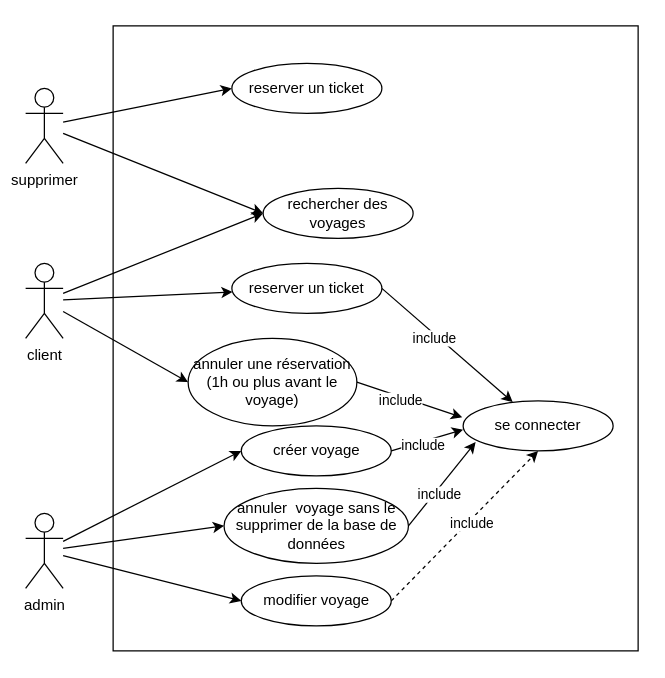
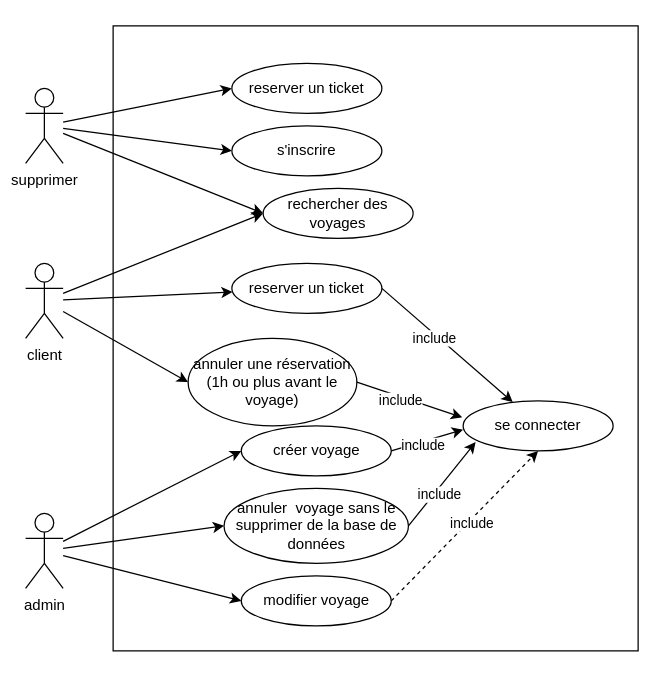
  <mxCell id="0" />
  <mxCell id="1" parent="0" />
  <mxCell id="2" value="" style="rounded=0;whiteSpace=wrap;html=1;" vertex="1" parent="1"><mxGeometry x="90" y="20" width="420" height="500" as="geometry" /></mxCell>
  <mxCell id="3" style="edgeStyle=none;html=1;entryX=0;entryY=0.5;entryDx=0;entryDy=0;" edge="1" parent="1" source="6" target="11"><mxGeometry relative="1" as="geometry" /></mxCell>
+ <mxCell id="4" style="edgeStyle=none;html=1;entryX=0;entryY=0.5;entryDx=0;entryDy=0;" edge="1" parent="1" source="6" target="12"><mxGeometry relative="1" as="geometry" /></mxCell>
  <mxCell id="5" style="edgeStyle=none;html=1;entryX=0;entryY=0.5;entryDx=0;entryDy=0;" edge="1" parent="1" source="6" target="13"><mxGeometry relative="1" as="geometry" /></mxCell>
  <mxCell id="6" value="supprimer" style="shape=umlActor;verticalLabelPosition=bottom;verticalAlign=top;html=1;outlineConnect=0;" vertex="1" parent="1"><mxGeometry x="20" y="70" width="30" height="60" as="geometry" /></mxCell>
  <mxCell id="7" style="edgeStyle=none;html=1;entryX=0;entryY=0.5;entryDx=0;entryDy=0;" edge="1" parent="1" source="10" target="13"><mxGeometry relative="1" as="geometry" /></mxCell>
  <mxCell id="8" style="edgeStyle=none;html=1;" edge="1" parent="1" source="10" target="16"><mxGeometry relative="1" as="geometry" /></mxCell>
  <mxCell id="9" style="edgeStyle=none;html=1;entryX=0;entryY=0.5;entryDx=0;entryDy=0;" edge="1" parent="1" source="10" target="17"><mxGeometry relative="1" as="geometry" /></mxCell>
  <mxCell id="10" value="client" style="shape=umlActor;verticalLabelPosition=bottom;verticalAlign=top;html=1;outlineConnect=0;" vertex="1" parent="1"><mxGeometry x="20" y="210" width="30" height="60" as="geometry" /></mxCell>
  <mxCell id="11" value="reserver un ticket" style="ellipse;whiteSpace=wrap;html=1;" vertex="1" parent="1"><mxGeometry x="185" y="50" width="120" height="40" as="geometry" /></mxCell>
+ <mxCell id="12" value="s'inscrire" style="ellipse;whiteSpace=wrap;html=1;" vertex="1" parent="1"><mxGeometry x="185" y="100" width="120" height="40" as="geometry" /></mxCell>
  <mxCell id="13" value="rechercher des voyages" style="ellipse;whiteSpace=wrap;html=1;" vertex="1" parent="1"><mxGeometry x="210" y="150" width="120" height="40" as="geometry" /></mxCell>
  <mxCell id="14" style="edgeStyle=none;html=1;entryX=0.331;entryY=0.026;entryDx=0;entryDy=0;entryPerimeter=0;exitX=1;exitY=0.5;exitDx=0;exitDy=0;" edge="1" parent="1" source="16" target="27"><mxGeometry relative="1" as="geometry" /></mxCell>
  <mxCell id="15" value="include" style="edgeLabel;html=1;align=center;verticalAlign=middle;resizable=0;points=[];" vertex="1" connectable="0" parent="14"><mxGeometry x="-0.174" y="-3" relative="1" as="geometry"><mxPoint as="offset" /></mxGeometry></mxCell>
  <mxCell id="16" value="reserver un ticket" style="ellipse;whiteSpace=wrap;html=1;" vertex="1" parent="1"><mxGeometry x="185" y="210" width="120" height="40" as="geometry" /></mxCell>
  <mxCell id="17" value="annuler une réservation (1h ou plus avant le voyage)" style="ellipse;whiteSpace=wrap;html=1;" vertex="1" parent="1"><mxGeometry x="150" y="270" width="135" height="70" as="geometry" /></mxCell>
  <mxCell id="18" style="edgeStyle=none;html=1;entryX=0;entryY=0.5;entryDx=0;entryDy=0;" edge="1" parent="1" source="21" target="22"><mxGeometry relative="1" as="geometry" /></mxCell>
  <mxCell id="19" style="edgeStyle=none;html=1;entryX=0;entryY=0.5;entryDx=0;entryDy=0;" edge="1" parent="1" source="21" target="23"><mxGeometry relative="1" as="geometry" /></mxCell>
  <mxCell id="20" style="edgeStyle=none;html=1;entryX=0;entryY=0.5;entryDx=0;entryDy=0;" edge="1" parent="1" source="21" target="26"><mxGeometry relative="1" as="geometry" /></mxCell>
  <mxCell id="21" value="admin" style="shape=umlActor;verticalLabelPosition=bottom;verticalAlign=top;html=1;outlineConnect=0;" vertex="1" parent="1"><mxGeometry x="20" y="410" width="30" height="60" as="geometry" /></mxCell>
  <mxCell id="22" value="créer voyage" style="ellipse;whiteSpace=wrap;html=1;" vertex="1" parent="1"><mxGeometry x="192.5" y="340" width="120" height="40" as="geometry" /></mxCell>
  <mxCell id="23" value="annuler&amp;nbsp; voyage sans le supprimer de la base de données" style="ellipse;whiteSpace=wrap;html=1;" vertex="1" parent="1"><mxGeometry x="178.75" y="390" width="147.5" height="60" as="geometry" /></mxCell>
  <mxCell id="24" style="edgeStyle=none;html=1;entryX=0.5;entryY=1;entryDx=0;entryDy=0;exitX=1;exitY=0.5;exitDx=0;exitDy=0;dashed=1;" edge="1" parent="1" source="26" target="27"><mxGeometry relative="1" as="geometry" /></mxCell>
  <mxCell id="25" value="include" style="edgeLabel;html=1;align=center;verticalAlign=middle;resizable=0;points=[];" vertex="1" connectable="0" parent="24"><mxGeometry x="0.058" y="-3" relative="1" as="geometry"><mxPoint y="-1" as="offset" /></mxGeometry></mxCell>
  <mxCell id="26" value="modifier voyage" style="ellipse;whiteSpace=wrap;html=1;" vertex="1" parent="1"><mxGeometry x="192.5" y="460" width="120" height="40" as="geometry" /></mxCell>
  <mxCell id="27" value="se connecter" style="ellipse;whiteSpace=wrap;html=1;" vertex="1" parent="1"><mxGeometry x="370" y="320" width="120" height="40" as="geometry" /></mxCell>
  <mxCell id="28" style="edgeStyle=none;html=1;entryX=-0.006;entryY=0.329;entryDx=0;entryDy=0;entryPerimeter=0;exitX=1;exitY=0.5;exitDx=0;exitDy=0;" edge="1" parent="1" source="17" target="27"><mxGeometry relative="1" as="geometry"><mxPoint x="315" y="240" as="sourcePoint" /><mxPoint x="389.96" y="340" as="targetPoint" /></mxGeometry></mxCell>
  <mxCell id="29" value="include" style="edgeLabel;html=1;align=center;verticalAlign=middle;resizable=0;points=[];" vertex="1" connectable="0" parent="28"><mxGeometry x="-0.174" y="-3" relative="1" as="geometry"><mxPoint as="offset" /></mxGeometry></mxCell>
  <mxCell id="30" style="edgeStyle=none;html=1;exitX=1;exitY=0.5;exitDx=0;exitDy=0;" edge="1" parent="1" source="22"><mxGeometry relative="1" as="geometry"><mxPoint x="295" y="315" as="sourcePoint" /><mxPoint x="370" y="343" as="targetPoint" /></mxGeometry></mxCell>
  <mxCell id="31" value="include" style="edgeLabel;html=1;align=center;verticalAlign=middle;resizable=0;points=[];" vertex="1" connectable="0" parent="30"><mxGeometry x="-0.174" y="-3" relative="1" as="geometry"><mxPoint as="offset" /></mxGeometry></mxCell>
  <mxCell id="32" style="edgeStyle=none;html=1;exitX=1;exitY=0.5;exitDx=0;exitDy=0;" edge="1" parent="1" source="23"><mxGeometry relative="1" as="geometry"><mxPoint x="322.5" y="370" as="sourcePoint" /><mxPoint x="380" y="353" as="targetPoint" /></mxGeometry></mxCell>
  <mxCell id="33" value="include" style="edgeLabel;html=1;align=center;verticalAlign=middle;resizable=0;points=[];" vertex="1" connectable="0" parent="32"><mxGeometry x="-0.174" y="-3" relative="1" as="geometry"><mxPoint as="offset" /></mxGeometry></mxCell>
